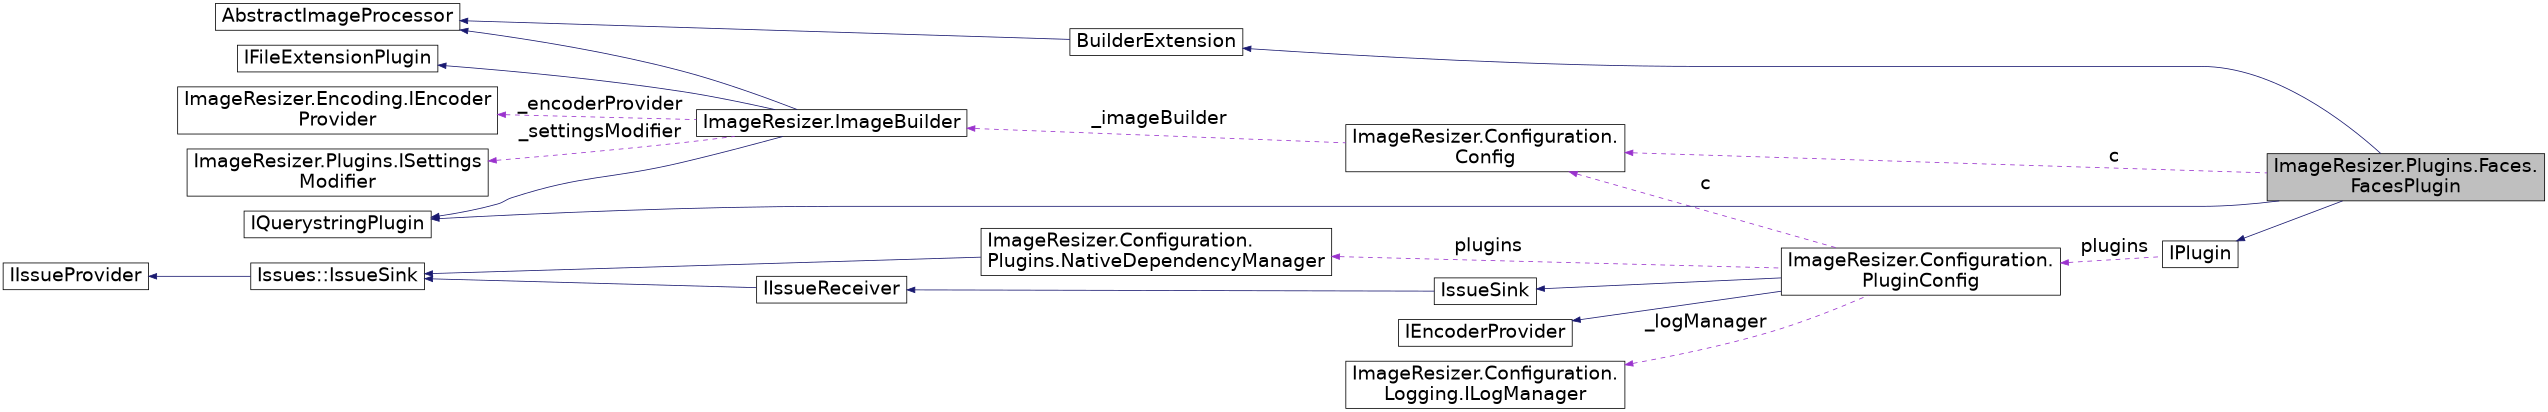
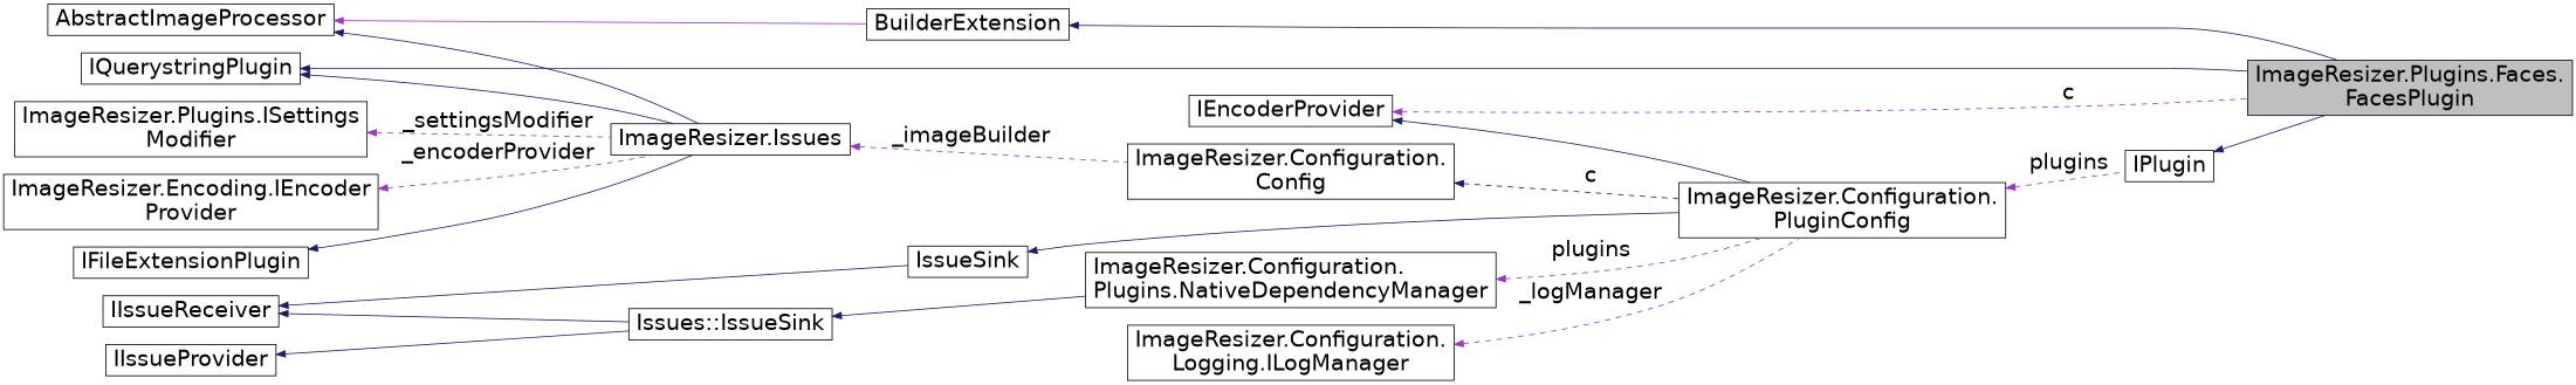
  digraph {
    rankdir=LR
    node [color=black fillcolor=white fontname=Helvetica fontsize=24 shape=record style=filled]
    edge [color=midnightblue dir=back fontname=Helvetica fontsize=24 labelfontname=Helvetica labelfontsize=24 style=solid]
    n1 [fillcolor=grey75 fontcolor=black height=0.2 label="ImageResizer.Plugins.Faces.\lFacesPlugin" width=0.4]
    n2 [height=0.2 label=BuilderExtension width=0.4]
    n3 [height=0.2 label=AbstractImageProcessor width=0.4]
-   n4 [height=0.2 label="ImageResizer.ImageBuilder" width=0.4]
+   n4 [height=0.2 label="ImageResizer.Issues" width=0.4]
    n5 [height=0.2 label="ImageResizer.Configuration.\lConfig" width=0.4]
    n6 [height=0.2 label=IPlugin width=0.4]
    n7 [height=0.2 label=IQuerystringPlugin width=0.4]
    n8 [height=0.2 label="ImageResizer.Configuration.\lPluginConfig" width=0.4]
    n9 [height=0.2 label=IFileExtensionPlugin width=0.4]
    n10 [height=0.2 label="ImageResizer.Encoding.IEncoder\lProvider" width=0.4]
    n11 [height=0.2 label="ImageResizer.Plugins.ISettings\lModifier" width=0.4]
    n12 [height=0.2 label=IssueSink width=0.4]
    n13 [height=0.2 label=IIssueProvider width=0.4]
    n14 [height=0.2 label="Issues::IssueSink" width=0.4]
    n15 [height=0.2 label="ImageResizer.Configuration.\lPlugins.NativeDependencyManager" width=0.4]
    n16 [height=0.2 label=IIssueReceiver width=0.4]
    n17 [height=0.2 label=IEncoderProvider width=0.4]
    n18 [height=0.2 label="ImageResizer.Configuration.\lLogging.ILogManager" width=0.4]
    n2 -> n1
-   n3 -> n2
+   n3 -> n2 [color=darkorchid3]
    n3 -> n4
    n4 -> n5 [color=darkorchid3 label=" _imageBuilder" style=dashed]
-   n5 -> n1 [color=darkorchid3 label=" c" style=dashed]
-   n5 -> n8 [color=darkorchid3 label=" c" style=dashed]
+   n17 -> n1 [color=darkorchid3 label=" c" style=dashed]
+   n5 -> n8 [label=" c" style=dashed]
    n6 -> n1
    n7 -> n1
    n7 -> n4
    n8 -> n6 [color=darkorchid3 label=" plugins" style=dashed]
    n9 -> n4
    n10 -> n4 [color=darkorchid3 label=" _encoderProvider" style=dashed]
    n11 -> n4 [color=darkorchid3 label=" _settingsModifier" style=dashed]
    n12 -> n8
    n13 -> n14
    n14 -> n15
    n15 -> n8 [color=darkorchid3 label=" plugins" style=dashed]
    n16 -> n12
-   n14 -> n16
+   n16 -> n14
    n17 -> n8
    n18 -> n8 [color=darkorchid3 label=" _logManager" style=dashed]
  }
